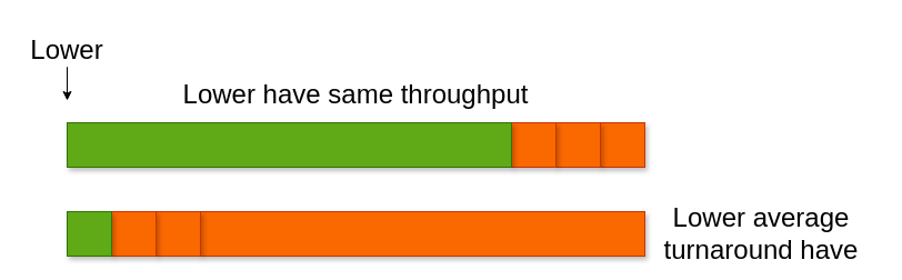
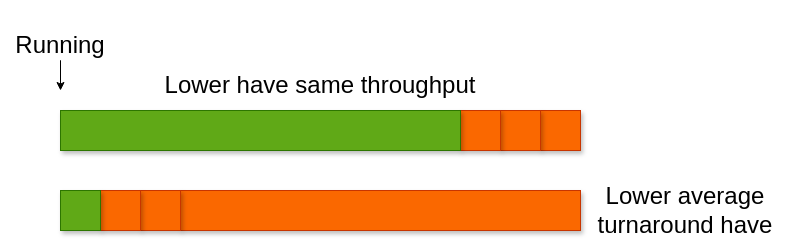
  <mxCell id="0" />
  <mxCell id="1" parent="0" />
  <mxCell id="2" value="" style="rounded=0;whiteSpace=wrap;html=1;fontSize=24;fillColor=#fa6800;strokeColor=#C73500;fontColor=#000000;shadow=1;" vertex="1" parent="1"><mxGeometry x="180" y="190" width="400" height="40" as="geometry" /></mxCell>
  <mxCell id="3" value="" style="rounded=0;whiteSpace=wrap;html=1;fontSize=24;fillColor=#fa6800;strokeColor=#C73500;fontColor=#000000;shadow=1;" vertex="1" parent="1"><mxGeometry x="540" y="110" width="40" height="40" as="geometry" /></mxCell>
  <mxCell id="4" value="" style="rounded=0;whiteSpace=wrap;html=1;fontSize=24;fillColor=#fa6800;strokeColor=#C73500;fontColor=#000000;shadow=1;" vertex="1" parent="1"><mxGeometry x="500" y="110" width="40" height="40" as="geometry" /></mxCell>
  <mxCell id="5" value="" style="rounded=0;whiteSpace=wrap;html=1;fontSize=24;fillColor=#fa6800;strokeColor=#C73500;fontColor=#000000;shadow=1;" vertex="1" parent="1"><mxGeometry x="460" y="110" width="40" height="40" as="geometry" /></mxCell>
  <mxCell id="6" value="" style="rounded=0;whiteSpace=wrap;html=1;fontSize=24;fillColor=#60a917;strokeColor=#2D7600;fontColor=#ffffff;shadow=1;" vertex="1" parent="1"><mxGeometry x="60" y="110" width="400" height="40" as="geometry" /></mxCell>
  <mxCell id="7" value="" style="rounded=0;whiteSpace=wrap;html=1;fontSize=24;fillColor=#fa6800;strokeColor=#C73500;fontColor=#000000;shadow=1;" vertex="1" parent="1"><mxGeometry x="140" y="190" width="40" height="40" as="geometry" /></mxCell>
  <mxCell id="8" value="" style="rounded=0;whiteSpace=wrap;html=1;fontSize=24;fillColor=#fa6800;strokeColor=#C73500;fontColor=#000000;shadow=1;" vertex="1" parent="1"><mxGeometry x="100" y="190" width="40" height="40" as="geometry" /></mxCell>
  <mxCell id="9" value="" style="rounded=0;whiteSpace=wrap;html=1;fontSize=24;fillColor=#60a917;strokeColor=#2D7600;fontColor=#ffffff;shadow=1;" vertex="1" parent="1"><mxGeometry x="60" y="190" width="40" height="40" as="geometry" /></mxCell>
  <mxCell id="10" value="Lower have same throughput" style="text;html=1;strokeColor=none;fillColor=none;align=center;verticalAlign=middle;whiteSpace=wrap;rounded=0;fontSize=24;" vertex="1" parent="1"><mxGeometry x="60" y="70" width="520" height="30" as="geometry" /></mxCell>
  <mxCell id="11" value="Lower average turnaround have" style="text;html=1;strokeColor=none;fillColor=none;align=center;verticalAlign=middle;whiteSpace=wrap;rounded=0;fontSize=24;" vertex="1" parent="1"><mxGeometry x="580" y="195" width="210" height="30" as="geometry" /></mxCell>
- <mxCell id="12" value="Lower" style="text;html=1;strokeColor=none;fillColor=none;align=center;verticalAlign=middle;whiteSpace=wrap;rounded=0;fontSize=24;" vertex="1" parent="1"><mxGeometry x="20" y="20" width="80" height="50" as="geometry" /></mxCell>
+ <mxCell id="12" value="Running" style="text;html=1;strokeColor=none;fillColor=none;align=center;verticalAlign=middle;whiteSpace=wrap;rounded=0;fontSize=24;" vertex="1" parent="1"><mxGeometry x="20" y="20" width="80" height="50" as="geometry" /></mxCell>
  <mxCell id="13" style="edgeStyle=orthogonalEdgeStyle;rounded=0;orthogonalLoop=1;jettySize=auto;html=1;exitX=0.5;exitY=1;exitDx=0;exitDy=0;fontSize=24;" edge="1" parent="1" source="12"><mxGeometry relative="1" as="geometry"><mxPoint x="60" y="90" as="targetPoint" /><Array as="points"><mxPoint x="60" y="60" /></Array></mxGeometry></mxCell>
